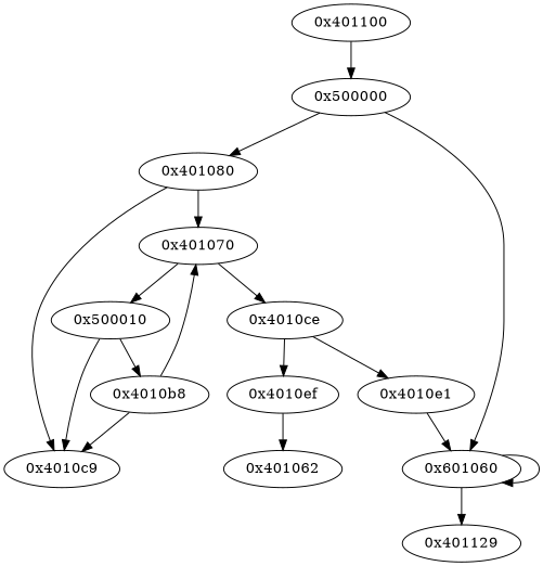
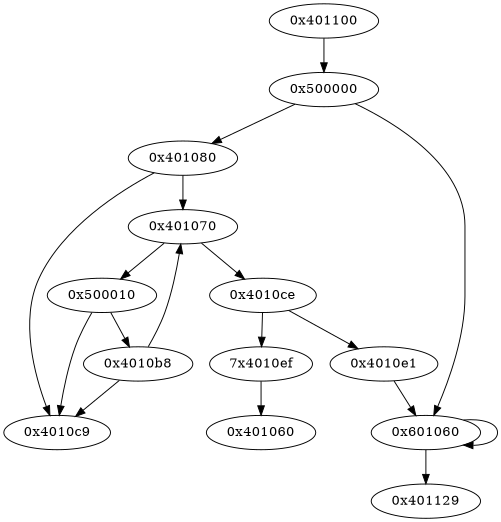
  digraph {
    n1 [label="0x401100"]
    n2 [label="0x500000"]
    n3 [label="0x401080"]
    n4 [label="0x601060"]
    n5 [label="0x401070"]
    n6 [label="0x4010c9"]
    n7 [label="0x401129"]
    n8 [label="0x500010"]
    n9 [label="0x4010ce"]
    n10 [label="0x4010b8"]
    n11 [label="0x4010e1"]
-   n12 [label="0x4010ef"]
-   n13 [label="0x401062"]
+   n12 [label="7x4010ef"]
+   n13 [label="0x401060"]
    n1 -> n2
    n2 -> n3
    n2 -> n4
    n3 -> n5
    n3 -> n6
    n4 -> n4
    n4 -> n7
    n5 -> n8
    n5 -> n9
    n8 -> n6
    n8 -> n10
    n9 -> n11
    n9 -> n12
    n10 -> n5
    n10 -> n6
    n11 -> n4
    n12 -> n13
  }
